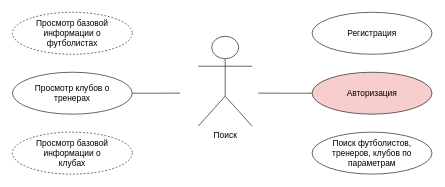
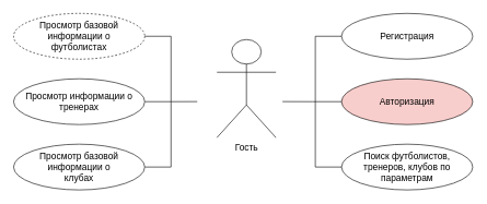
  <mxCell id="0" />
  <mxCell id="1" parent="0" />
- <mxCell id="2" value="&lt;font style=&quot;font-size: 14px&quot;&gt;Поиск&lt;/font&gt;" style="shape=umlActor;verticalLabelPosition=bottom;verticalAlign=top;html=1;" parent="1" vertex="1"><mxGeometry x="330" y="60" width="90" height="150" as="geometry" /></mxCell>
+ <mxCell id="2" value="&lt;font style=&quot;font-size: 14px&quot;&gt;Гость&lt;/font&gt;" style="shape=umlActor;verticalLabelPosition=bottom;verticalAlign=top;html=1;" parent="1" vertex="1"><mxGeometry x="330" y="60" width="90" height="150" as="geometry" /></mxCell>
+ <mxCell id="3" style="edgeStyle=orthogonalEdgeStyle;rounded=0;html=1;exitX=0;exitY=0.5;exitDx=0;exitDy=0;entryX=0;entryY=0.5;entryDx=0;entryDy=0;fontSize=14;endArrow=none;endFill=0;strokeColor=default;" parent="1" source="4" target="12" edge="1"><mxGeometry relative="1" as="geometry"><Array as="points"><mxPoint x="480" y="55" /><mxPoint x="480" y="255" /></Array></mxGeometry></mxCell>
  <mxCell id="4" value="Регистрация" style="ellipse;whiteSpace=wrap;html=1;fontSize=14;" parent="1" vertex="1"><mxGeometry x="520" y="20" width="200" height="70" as="geometry" /></mxCell>
  <mxCell id="5" style="edgeStyle=orthogonalEdgeStyle;rounded=0;html=1;exitX=0;exitY=0.5;exitDx=0;exitDy=0;fontSize=14;endArrow=none;endFill=0;strokeColor=default;" parent="1" source="6" edge="1"><mxGeometry relative="1" as="geometry"><mxPoint x="430" y="154.889" as="targetPoint" /></mxGeometry></mxCell>
  <mxCell id="6" value="Авторизация" style="ellipse;whiteSpace=wrap;html=1;fontSize=14;fillColor=#f8cecc;" parent="1" vertex="1"><mxGeometry x="520" y="120" width="200" height="70" as="geometry" /></mxCell>
+ <mxCell id="7" style="edgeStyle=orthogonalEdgeStyle;html=1;exitX=1;exitY=0.5;exitDx=0;exitDy=0;entryX=1;entryY=0.5;entryDx=0;entryDy=0;fontSize=14;strokeColor=default;rounded=0;endArrow=none;endFill=0;" parent="1" source="8" target="11" edge="1"><mxGeometry relative="1" as="geometry"><Array as="points"><mxPoint x="260" y="55" /><mxPoint x="260" y="255" /></Array></mxGeometry></mxCell>
  <mxCell id="8" value="Просмотр базовой информации о &lt;br&gt;футболистах" style="ellipse;whiteSpace=wrap;html=1;fontSize=14;dashed=1;" parent="1" vertex="1"><mxGeometry x="20" y="20" width="200" height="70" as="geometry" /></mxCell>
  <mxCell id="9" style="edgeStyle=orthogonalEdgeStyle;rounded=0;html=1;exitX=1;exitY=0.5;exitDx=0;exitDy=0;fontSize=14;endArrow=none;endFill=0;strokeColor=default;" parent="1" source="10" edge="1"><mxGeometry relative="1" as="geometry"><mxPoint x="300" y="154.889" as="targetPoint" /></mxGeometry></mxCell>
- <mxCell id="10" value="Просмотр клубов о &lt;br&gt;тренерах" style="ellipse;whiteSpace=wrap;html=1;fontSize=14;" parent="1" vertex="1"><mxGeometry x="20" y="120" width="200" height="70" as="geometry" /></mxCell>
- <mxCell id="11" value="Просмотр базовой информации о &lt;br&gt;клубах" style="ellipse;whiteSpace=wrap;html=1;fontSize=14;dashed=1;" parent="1" vertex="1"><mxGeometry x="20" y="220" width="200" height="70" as="geometry" /></mxCell>
+ <mxCell id="10" value="Просмотр информации о &lt;br&gt;тренерах" style="ellipse;whiteSpace=wrap;html=1;fontSize=14;" parent="1" vertex="1"><mxGeometry x="20" y="120" width="200" height="70" as="geometry" /></mxCell>
+ <mxCell id="11" value="Просмотр базовой информации о &lt;br&gt;клубах" style="ellipse;whiteSpace=wrap;html=1;fontSize=14;" parent="1" vertex="1"><mxGeometry x="20" y="220" width="200" height="70" as="geometry" /></mxCell>
  <mxCell id="12" value="Поиск футболистов, тренеров, клубов по параметрам" style="ellipse;whiteSpace=wrap;html=1;fontSize=14;" parent="1" vertex="1"><mxGeometry x="520" y="220" width="200" height="70" as="geometry" /></mxCell>
